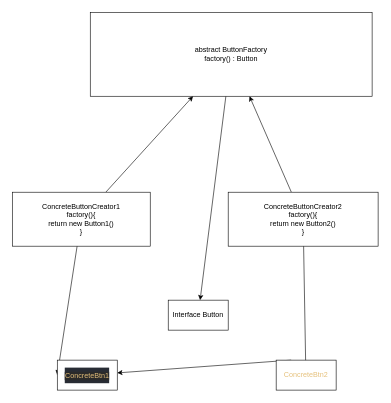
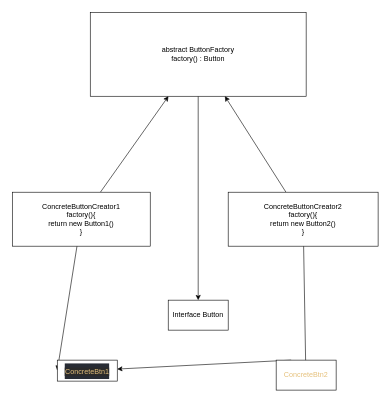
  <mxCell id="0" />
  <mxCell id="1" parent="0" />
  <mxCell id="2" style="edgeStyle=none;html=1;" parent="1" source="3" target="10" edge="1"><mxGeometry relative="1" as="geometry" /></mxCell>
- <mxCell id="3" value="abstract ButtonFactory&lt;br&gt;factory() : Button&lt;br&gt;" style="rounded=0;whiteSpace=wrap;html=1;" parent="1" vertex="1"><mxGeometry x="150" y="20" width="470" height="140" as="geometry" /></mxCell>
+ <mxCell id="3" value="abstract ButtonFactory&lt;br&gt;factory() : Button&lt;br&gt;" style="rounded=0;whiteSpace=wrap;html=1;" parent="1" vertex="1"><mxGeometry x="150" y="20" width="360" height="140" as="geometry" /></mxCell>
  <mxCell id="4" value="" style="edgeStyle=none;html=1;" parent="1" source="6" target="3" edge="1"><mxGeometry relative="1" as="geometry" /></mxCell>
  <mxCell id="5" style="edgeStyle=none;html=1;entryX=0;entryY=0.5;entryDx=0;entryDy=0;" parent="1" source="6" target="13" edge="1"><mxGeometry relative="1" as="geometry" /></mxCell>
  <mxCell id="6" value="ConcreteButtonCreator1&lt;br&gt;factory(){&lt;br&gt;return new Button1()&lt;br&gt;}" style="rounded=0;whiteSpace=wrap;html=1;" parent="1" vertex="1"><mxGeometry x="20" y="320" width="230" height="90" as="geometry" /></mxCell>
  <mxCell id="7" value="" style="edgeStyle=none;html=1;" parent="1" source="9" target="3" edge="1"><mxGeometry relative="1" as="geometry" /></mxCell>
  <mxCell id="8" style="edgeStyle=none;html=1;entryX=0.5;entryY=1;entryDx=0;entryDy=0;" parent="1" source="9" target="12" edge="1"><mxGeometry relative="1" as="geometry" /></mxCell>
  <mxCell id="9" value="ConcreteButtonCreator2&lt;br&gt;factory(){&lt;br&gt;return new Button2()&lt;br&gt;}" style="rounded=0;whiteSpace=wrap;html=1;" parent="1" vertex="1"><mxGeometry x="380" y="320" width="250" height="90" as="geometry" /></mxCell>
  <mxCell id="10" value="Interface Button" style="rounded=0;whiteSpace=wrap;html=1;" parent="1" vertex="1"><mxGeometry x="280" y="500" width="100" height="50" as="geometry" /></mxCell>
  <mxCell id="11" style="edgeStyle=none;html=1;exitX=0.25;exitY=0;exitDx=0;exitDy=0;" parent="1" source="12" target="13" edge="1"><mxGeometry relative="1" as="geometry" /></mxCell>
  <mxCell id="12" value="&lt;font color=&quot;#e5c07b&quot;&gt;ConcreteBtn2&lt;/font&gt;" style="rounded=0;whiteSpace=wrap;html=1;" parent="1" vertex="1"><mxGeometry x="460" y="600" width="100" height="50" as="geometry" /></mxCell>
- <mxCell id="13" value="&lt;div style=&quot;color: rgb(171 , 178 , 191) ; background-color: rgb(40 , 44 , 52) ; font-family: , &amp;#34;consolas&amp;#34; , &amp;#34;courier new&amp;#34; , monospace ; font-size: 18px ; line-height: 24px&quot;&gt;&lt;span style=&quot;color: rgb(229 , 192 , 123) ; font-size: 12px ; background-color: rgb(42 , 42 , 42)&quot;&gt;ConcreteBtn1&lt;/span&gt;&lt;br&gt;&lt;/div&gt;" style="rounded=0;whiteSpace=wrap;html=1;" parent="1" vertex="1"><mxGeometry x="95" y="600" width="100" height="50" as="geometry" /></mxCell>
+ <mxCell id="13" value="&lt;div style=&quot;color: rgb(171 , 178 , 191) ; background-color: rgb(40 , 44 , 52) ; font-family: , &amp;#34;consolas&amp;#34; , &amp;#34;courier new&amp;#34; , monospace ; font-size: 18px ; line-height: 24px&quot;&gt;&lt;span style=&quot;color: rgb(229 , 192 , 123) ; font-size: 12px ; background-color: rgb(42 , 42 , 42)&quot;&gt;ConcreteBtn1&lt;/span&gt;&lt;br&gt;&lt;/div&gt;" style="rounded=0;whiteSpace=wrap;html=1;" parent="1" vertex="1"><mxGeometry x="95" y="600" width="100" height="35" as="geometry" /></mxCell>
